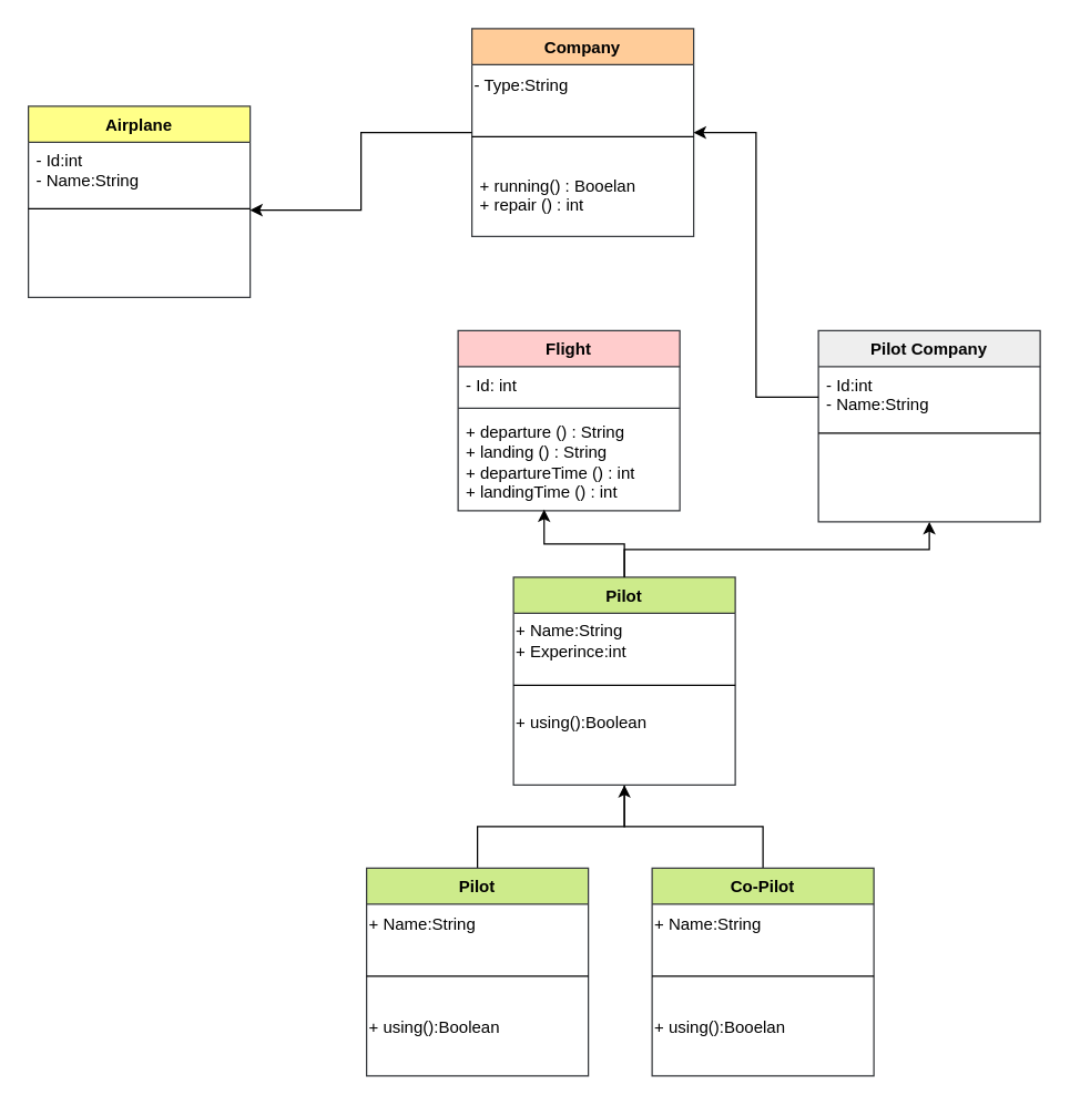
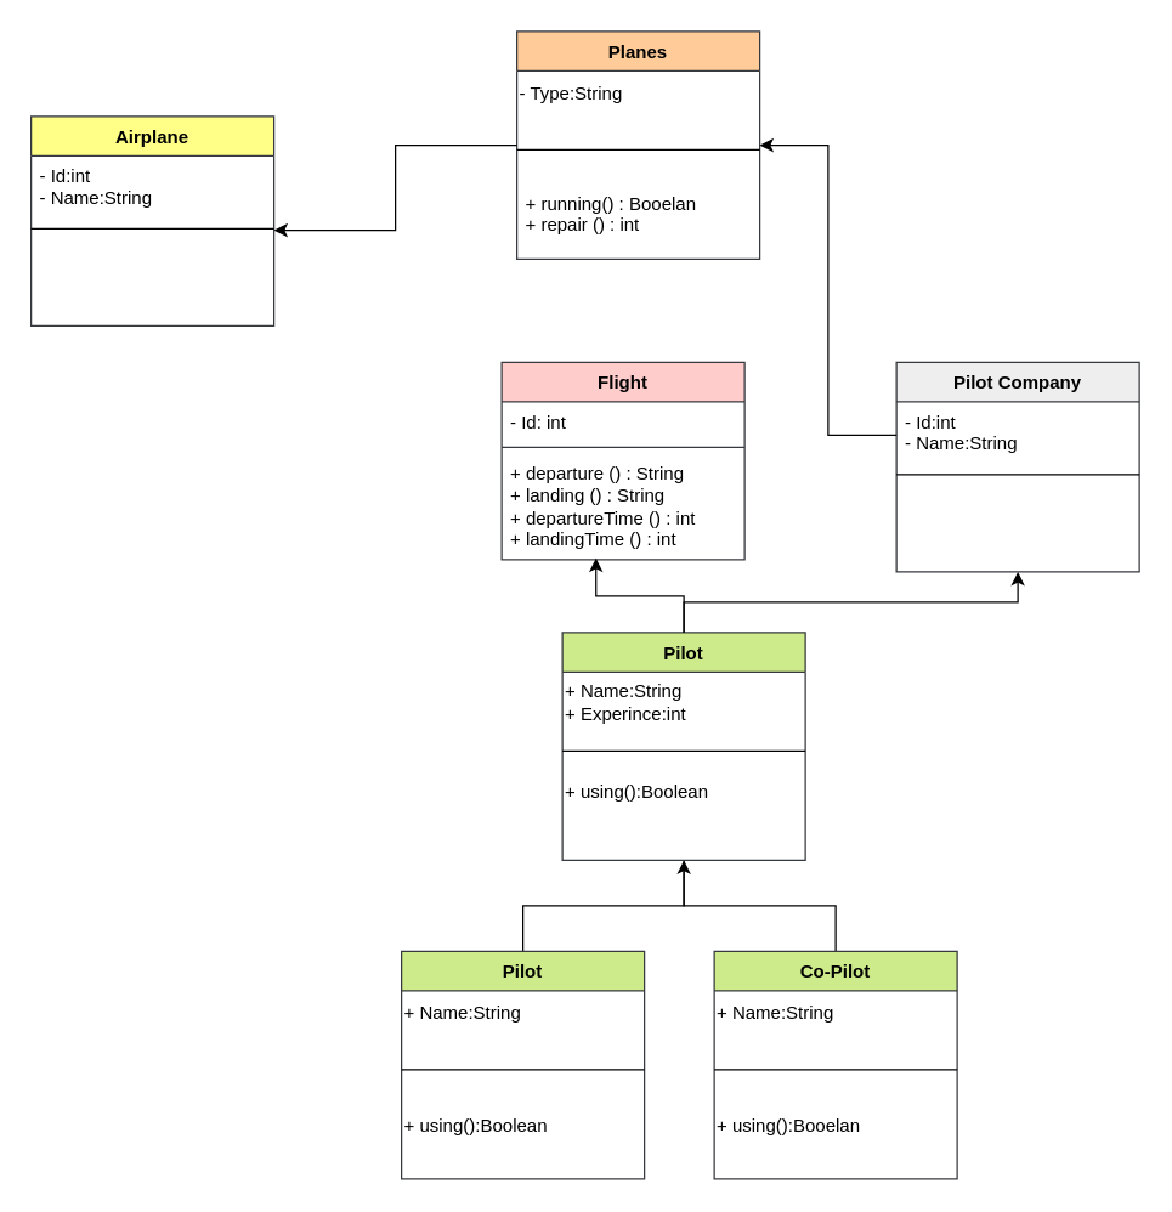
  <mxCell id="0" />
  <mxCell id="1" parent="0" />
  <mxCell id="2" value="Airplane" style="swimlane;fontStyle=1;align=center;verticalAlign=top;childLayout=stackLayout;horizontal=1;startSize=26;horizontalStack=0;resizeParent=1;resizeLast=0;collapsible=1;marginBottom=0;rounded=0;shadow=0;strokeWidth=1;fillColor=#ffff88;strokeColor=#36393d;" parent="1" vertex="1"><mxGeometry x="20" y="76" width="160" height="138" as="geometry"><mxRectangle x="230" y="140" width="160" height="26" as="alternateBounds" /></mxGeometry></mxCell>
  <mxCell id="3" value="- Id:int&#10;- Name:String&#10;" style="text;align=left;verticalAlign=top;spacingLeft=4;spacingRight=4;overflow=hidden;rotatable=0;points=[[0,0.5],[1,0.5]];portConstraint=eastwest;" parent="2" vertex="1"><mxGeometry y="26" width="160" height="44" as="geometry" /></mxCell>
  <mxCell id="4" value="" style="line;html=1;strokeWidth=1;align=left;verticalAlign=middle;spacingTop=-1;spacingLeft=3;spacingRight=3;rotatable=0;labelPosition=right;points=[];portConstraint=eastwest;" parent="2" vertex="1"><mxGeometry y="70" width="160" height="8" as="geometry" /></mxCell>
- <mxCell id="5" value="Company" style="swimlane;fontStyle=1;align=center;verticalAlign=top;childLayout=stackLayout;horizontal=1;startSize=26;horizontalStack=0;resizeParent=1;resizeLast=0;collapsible=1;marginBottom=0;rounded=0;shadow=0;strokeWidth=1;fillColor=#ffcc99;strokeColor=#36393d;" vertex="1" parent="1"><mxGeometry x="340" y="20" width="160" height="150" as="geometry"><mxRectangle x="230" y="140" width="160" height="26" as="alternateBounds" /></mxGeometry></mxCell>
+ <mxCell id="5" value="Planes" style="swimlane;fontStyle=1;align=center;verticalAlign=top;childLayout=stackLayout;horizontal=1;startSize=26;horizontalStack=0;resizeParent=1;resizeLast=0;collapsible=1;marginBottom=0;rounded=0;shadow=0;strokeWidth=1;fillColor=#ffcc99;strokeColor=#36393d;" vertex="1" parent="1"><mxGeometry x="340" y="20" width="160" height="150" as="geometry"><mxRectangle x="230" y="140" width="160" height="26" as="alternateBounds" /></mxGeometry></mxCell>
  <mxCell id="6" value="- Type:String" style="text;html=1;align=left;verticalAlign=middle;resizable=0;points=[];autosize=1;strokeColor=none;fillColor=none;" vertex="1" parent="5"><mxGeometry y="26" width="160" height="30" as="geometry" /></mxCell>
  <mxCell id="7" value="" style="line;html=1;strokeWidth=1;align=left;verticalAlign=middle;spacingTop=-1;spacingLeft=3;spacingRight=3;rotatable=0;labelPosition=right;points=[];portConstraint=eastwest;" vertex="1" parent="5"><mxGeometry y="56" width="160" height="44" as="geometry" /></mxCell>
  <mxCell id="8" value="+ running() : Booelan &#10;+ repair () : int" style="text;align=left;verticalAlign=top;spacingLeft=4;spacingRight=4;overflow=hidden;rotatable=0;points=[[0,0.5],[1,0.5]];portConstraint=eastwest;" vertex="1" parent="5"><mxGeometry y="100" width="160" height="50" as="geometry" /></mxCell>
  <mxCell id="9" value="&lt;font style=&quot;vertical-align: inherit;&quot;&gt;&lt;font style=&quot;vertical-align: inherit;&quot;&gt;Flight&lt;/font&gt;&lt;/font&gt;" style="swimlane;fontStyle=1;align=center;verticalAlign=top;childLayout=stackLayout;horizontal=1;startSize=26;horizontalStack=0;resizeParent=1;resizeParentMax=0;resizeLast=0;collapsible=1;marginBottom=0;whiteSpace=wrap;html=1;fillColor=#ffcccc;strokeColor=#36393d;" vertex="1" parent="1"><mxGeometry x="330" y="238" width="160" height="130" as="geometry" /></mxCell>
  <mxCell id="10" value="&lt;font style=&quot;vertical-align: inherit;&quot;&gt;&lt;font style=&quot;vertical-align: inherit;&quot;&gt;- Id: int&lt;/font&gt;&lt;/font&gt;" style="text;strokeColor=none;fillColor=none;align=left;verticalAlign=top;spacingLeft=4;spacingRight=4;overflow=hidden;rotatable=0;points=[[0,0.5],[1,0.5]];portConstraint=eastwest;whiteSpace=wrap;html=1;" vertex="1" parent="9"><mxGeometry y="26" width="160" height="26" as="geometry" /></mxCell>
  <mxCell id="11" value="" style="line;strokeWidth=1;fillColor=none;align=left;verticalAlign=middle;spacingTop=-1;spacingLeft=3;spacingRight=3;rotatable=0;labelPosition=right;points=[];portConstraint=eastwest;strokeColor=inherit;" vertex="1" parent="9"><mxGeometry y="52" width="160" height="8" as="geometry" /></mxCell>
  <mxCell id="12" value="&lt;font style=&quot;vertical-align: inherit;&quot;&gt;&lt;font style=&quot;vertical-align: inherit;&quot;&gt;+ departure () : String&lt;/font&gt;&lt;/font&gt;&lt;div&gt;&lt;font style=&quot;vertical-align: inherit;&quot;&gt;&lt;font style=&quot;vertical-align: inherit;&quot;&gt;&lt;font style=&quot;vertical-align: inherit;&quot;&gt;&lt;font style=&quot;vertical-align: inherit;&quot;&gt;+ landing () : String&lt;/font&gt;&lt;/font&gt;&lt;/font&gt;&lt;/font&gt;&lt;/div&gt;&lt;div&gt;&lt;font style=&quot;vertical-align: inherit;&quot;&gt;&lt;font style=&quot;vertical-align: inherit;&quot;&gt;&lt;font style=&quot;vertical-align: inherit;&quot;&gt;&lt;font style=&quot;vertical-align: inherit;&quot;&gt;&lt;font style=&quot;vertical-align: inherit;&quot;&gt;&lt;font style=&quot;vertical-align: inherit;&quot;&gt;+ departureTime () : int&lt;/font&gt;&lt;/font&gt;&lt;/font&gt;&lt;/font&gt;&lt;/font&gt;&lt;/font&gt;&lt;/div&gt;&lt;div&gt;&lt;font style=&quot;vertical-align: inherit;&quot;&gt;&lt;font style=&quot;vertical-align: inherit;&quot;&gt;&lt;font style=&quot;vertical-align: inherit;&quot;&gt;&lt;font style=&quot;vertical-align: inherit;&quot;&gt;&lt;font style=&quot;vertical-align: inherit;&quot;&gt;&lt;font style=&quot;vertical-align: inherit;&quot;&gt;&lt;font style=&quot;vertical-align: inherit;&quot;&gt;&lt;font style=&quot;vertical-align: inherit;&quot;&gt;+ landingTime () : int&lt;/font&gt;&lt;/font&gt;&lt;/font&gt;&lt;/font&gt;&lt;/font&gt;&lt;/font&gt;&lt;/font&gt;&lt;/font&gt;&lt;/div&gt;" style="text;strokeColor=none;fillColor=none;align=left;verticalAlign=top;spacingLeft=4;spacingRight=4;overflow=hidden;rotatable=0;points=[[0,0.5],[1,0.5]];portConstraint=eastwest;whiteSpace=wrap;html=1;" vertex="1" parent="9"><mxGeometry y="60" width="160" height="70" as="geometry" /></mxCell>
  <mxCell id="13" style="edgeStyle=orthogonalEdgeStyle;rounded=0;orthogonalLoop=1;jettySize=auto;html=1;exitX=0.5;exitY=0;exitDx=0;exitDy=0;entryX=0.5;entryY=1;entryDx=0;entryDy=0;" edge="1" parent="1" source="14" target="27"><mxGeometry relative="1" as="geometry" /></mxCell>
  <mxCell id="14" value="Pilot" style="swimlane;fontStyle=1;align=center;verticalAlign=top;childLayout=stackLayout;horizontal=1;startSize=26;horizontalStack=0;resizeParent=1;resizeLast=0;collapsible=1;marginBottom=0;rounded=0;shadow=0;strokeWidth=1;fillColor=#cdeb8b;strokeColor=#36393d;" vertex="1" parent="1"><mxGeometry x="264" y="626" width="160" height="150" as="geometry"><mxRectangle x="230" y="140" width="160" height="26" as="alternateBounds" /></mxGeometry></mxCell>
  <mxCell id="15" value="+ Name:String" style="text;html=1;align=left;verticalAlign=middle;resizable=0;points=[];autosize=1;strokeColor=none;fillColor=none;" vertex="1" parent="14"><mxGeometry y="26" width="160" height="30" as="geometry" /></mxCell>
  <mxCell id="16" value="" style="line;html=1;strokeWidth=1;align=left;verticalAlign=middle;spacingTop=-1;spacingLeft=3;spacingRight=3;rotatable=0;labelPosition=right;points=[];portConstraint=eastwest;" vertex="1" parent="14"><mxGeometry y="56" width="160" height="44" as="geometry" /></mxCell>
  <mxCell id="17" value="+ using():Boolean" style="text;html=1;align=left;verticalAlign=middle;resizable=0;points=[];autosize=1;strokeColor=none;fillColor=none;" vertex="1" parent="14"><mxGeometry y="100" width="160" height="30" as="geometry" /></mxCell>
  <mxCell id="18" style="edgeStyle=orthogonalEdgeStyle;rounded=0;orthogonalLoop=1;jettySize=auto;html=1;exitX=0.5;exitY=0;exitDx=0;exitDy=0;entryX=0.5;entryY=1;entryDx=0;entryDy=0;endArrow=none;endFill=0;" edge="1" parent="1" source="19" target="27"><mxGeometry relative="1" as="geometry" /></mxCell>
  <mxCell id="19" value="Co-Pilot" style="swimlane;fontStyle=1;align=center;verticalAlign=top;childLayout=stackLayout;horizontal=1;startSize=26;horizontalStack=0;resizeParent=1;resizeLast=0;collapsible=1;marginBottom=0;rounded=0;shadow=0;strokeWidth=1;fillColor=#cdeb8b;strokeColor=#36393d;" vertex="1" parent="1"><mxGeometry x="470" y="626" width="160" height="150" as="geometry"><mxRectangle x="230" y="140" width="160" height="26" as="alternateBounds" /></mxGeometry></mxCell>
  <mxCell id="20" value="+ Name:String" style="text;html=1;align=left;verticalAlign=middle;resizable=0;points=[];autosize=1;strokeColor=none;fillColor=none;" vertex="1" parent="19"><mxGeometry y="26" width="160" height="30" as="geometry" /></mxCell>
  <mxCell id="21" value="" style="line;html=1;strokeWidth=1;align=left;verticalAlign=middle;spacingTop=-1;spacingLeft=3;spacingRight=3;rotatable=0;labelPosition=right;points=[];portConstraint=eastwest;" vertex="1" parent="19"><mxGeometry y="56" width="160" height="44" as="geometry" /></mxCell>
  <mxCell id="22" value="+ using():Booelan" style="text;html=1;align=left;verticalAlign=middle;resizable=0;points=[];autosize=1;strokeColor=none;fillColor=none;" vertex="1" parent="19"><mxGeometry y="100" width="160" height="30" as="geometry" /></mxCell>
  <mxCell id="23" value="Pilot Company" style="swimlane;fontStyle=1;align=center;verticalAlign=top;childLayout=stackLayout;horizontal=1;startSize=26;horizontalStack=0;resizeParent=1;resizeLast=0;collapsible=1;marginBottom=0;rounded=0;shadow=0;strokeWidth=1;fillColor=#eeeeee;strokeColor=#36393d;" vertex="1" parent="1"><mxGeometry x="590" y="238" width="160" height="138" as="geometry"><mxRectangle x="230" y="140" width="160" height="26" as="alternateBounds" /></mxGeometry></mxCell>
  <mxCell id="24" value="- Id:int&#10;- Name:String&#10;" style="text;align=left;verticalAlign=top;spacingLeft=4;spacingRight=4;overflow=hidden;rotatable=0;points=[[0,0.5],[1,0.5]];portConstraint=eastwest;" vertex="1" parent="23"><mxGeometry y="26" width="160" height="44" as="geometry" /></mxCell>
  <mxCell id="25" value="" style="line;html=1;strokeWidth=1;align=left;verticalAlign=middle;spacingTop=-1;spacingLeft=3;spacingRight=3;rotatable=0;labelPosition=right;points=[];portConstraint=eastwest;" vertex="1" parent="23"><mxGeometry y="70" width="160" height="8" as="geometry" /></mxCell>
  <mxCell id="26" style="edgeStyle=orthogonalEdgeStyle;rounded=0;orthogonalLoop=1;jettySize=auto;html=1;exitX=0.5;exitY=0;exitDx=0;exitDy=0;entryX=0.5;entryY=1;entryDx=0;entryDy=0;" edge="1" parent="1" source="27" target="23"><mxGeometry relative="1" as="geometry" /></mxCell>
  <mxCell id="27" value="Pilot" style="swimlane;fontStyle=1;align=center;verticalAlign=top;childLayout=stackLayout;horizontal=1;startSize=26;horizontalStack=0;resizeParent=1;resizeLast=0;collapsible=1;marginBottom=0;rounded=0;shadow=0;strokeWidth=1;fillColor=#cdeb8b;strokeColor=#36393d;" vertex="1" parent="1"><mxGeometry x="370" y="416" width="160" height="150" as="geometry"><mxRectangle x="230" y="140" width="160" height="26" as="alternateBounds" /></mxGeometry></mxCell>
  <mxCell id="28" value="+ Name:String&lt;div&gt;+ Experince:int&lt;/div&gt;" style="text;html=1;align=left;verticalAlign=middle;resizable=0;points=[];autosize=1;strokeColor=none;fillColor=none;" vertex="1" parent="27"><mxGeometry y="26" width="160" height="40" as="geometry" /></mxCell>
  <mxCell id="29" value="" style="line;html=1;strokeWidth=1;align=left;verticalAlign=middle;spacingTop=-1;spacingLeft=3;spacingRight=3;rotatable=0;labelPosition=right;points=[];portConstraint=eastwest;" vertex="1" parent="27"><mxGeometry y="66" width="160" height="24" as="geometry" /></mxCell>
  <mxCell id="30" value="+ using():Boolean" style="text;html=1;align=left;verticalAlign=middle;resizable=0;points=[];autosize=1;strokeColor=none;fillColor=none;" vertex="1" parent="27"><mxGeometry y="90" width="160" height="30" as="geometry" /></mxCell>
  <mxCell id="31" style="edgeStyle=orthogonalEdgeStyle;rounded=0;orthogonalLoop=1;jettySize=auto;html=1;entryX=0.388;entryY=0.986;entryDx=0;entryDy=0;entryPerimeter=0;" edge="1" parent="1" source="27" target="12"><mxGeometry relative="1" as="geometry" /></mxCell>
  <mxCell id="32" style="edgeStyle=orthogonalEdgeStyle;rounded=0;orthogonalLoop=1;jettySize=auto;html=1;exitX=0;exitY=0.5;exitDx=0;exitDy=0;entryX=1;entryY=0.5;entryDx=0;entryDy=0;" edge="1" parent="1" source="24" target="5"><mxGeometry relative="1" as="geometry" /></mxCell>
  <mxCell id="33" style="edgeStyle=orthogonalEdgeStyle;rounded=0;orthogonalLoop=1;jettySize=auto;html=1;exitX=0;exitY=0.5;exitDx=0;exitDy=0;entryX=1;entryY=0.625;entryDx=0;entryDy=0;entryPerimeter=0;" edge="1" parent="1" source="5" target="4"><mxGeometry relative="1" as="geometry" /></mxCell>
